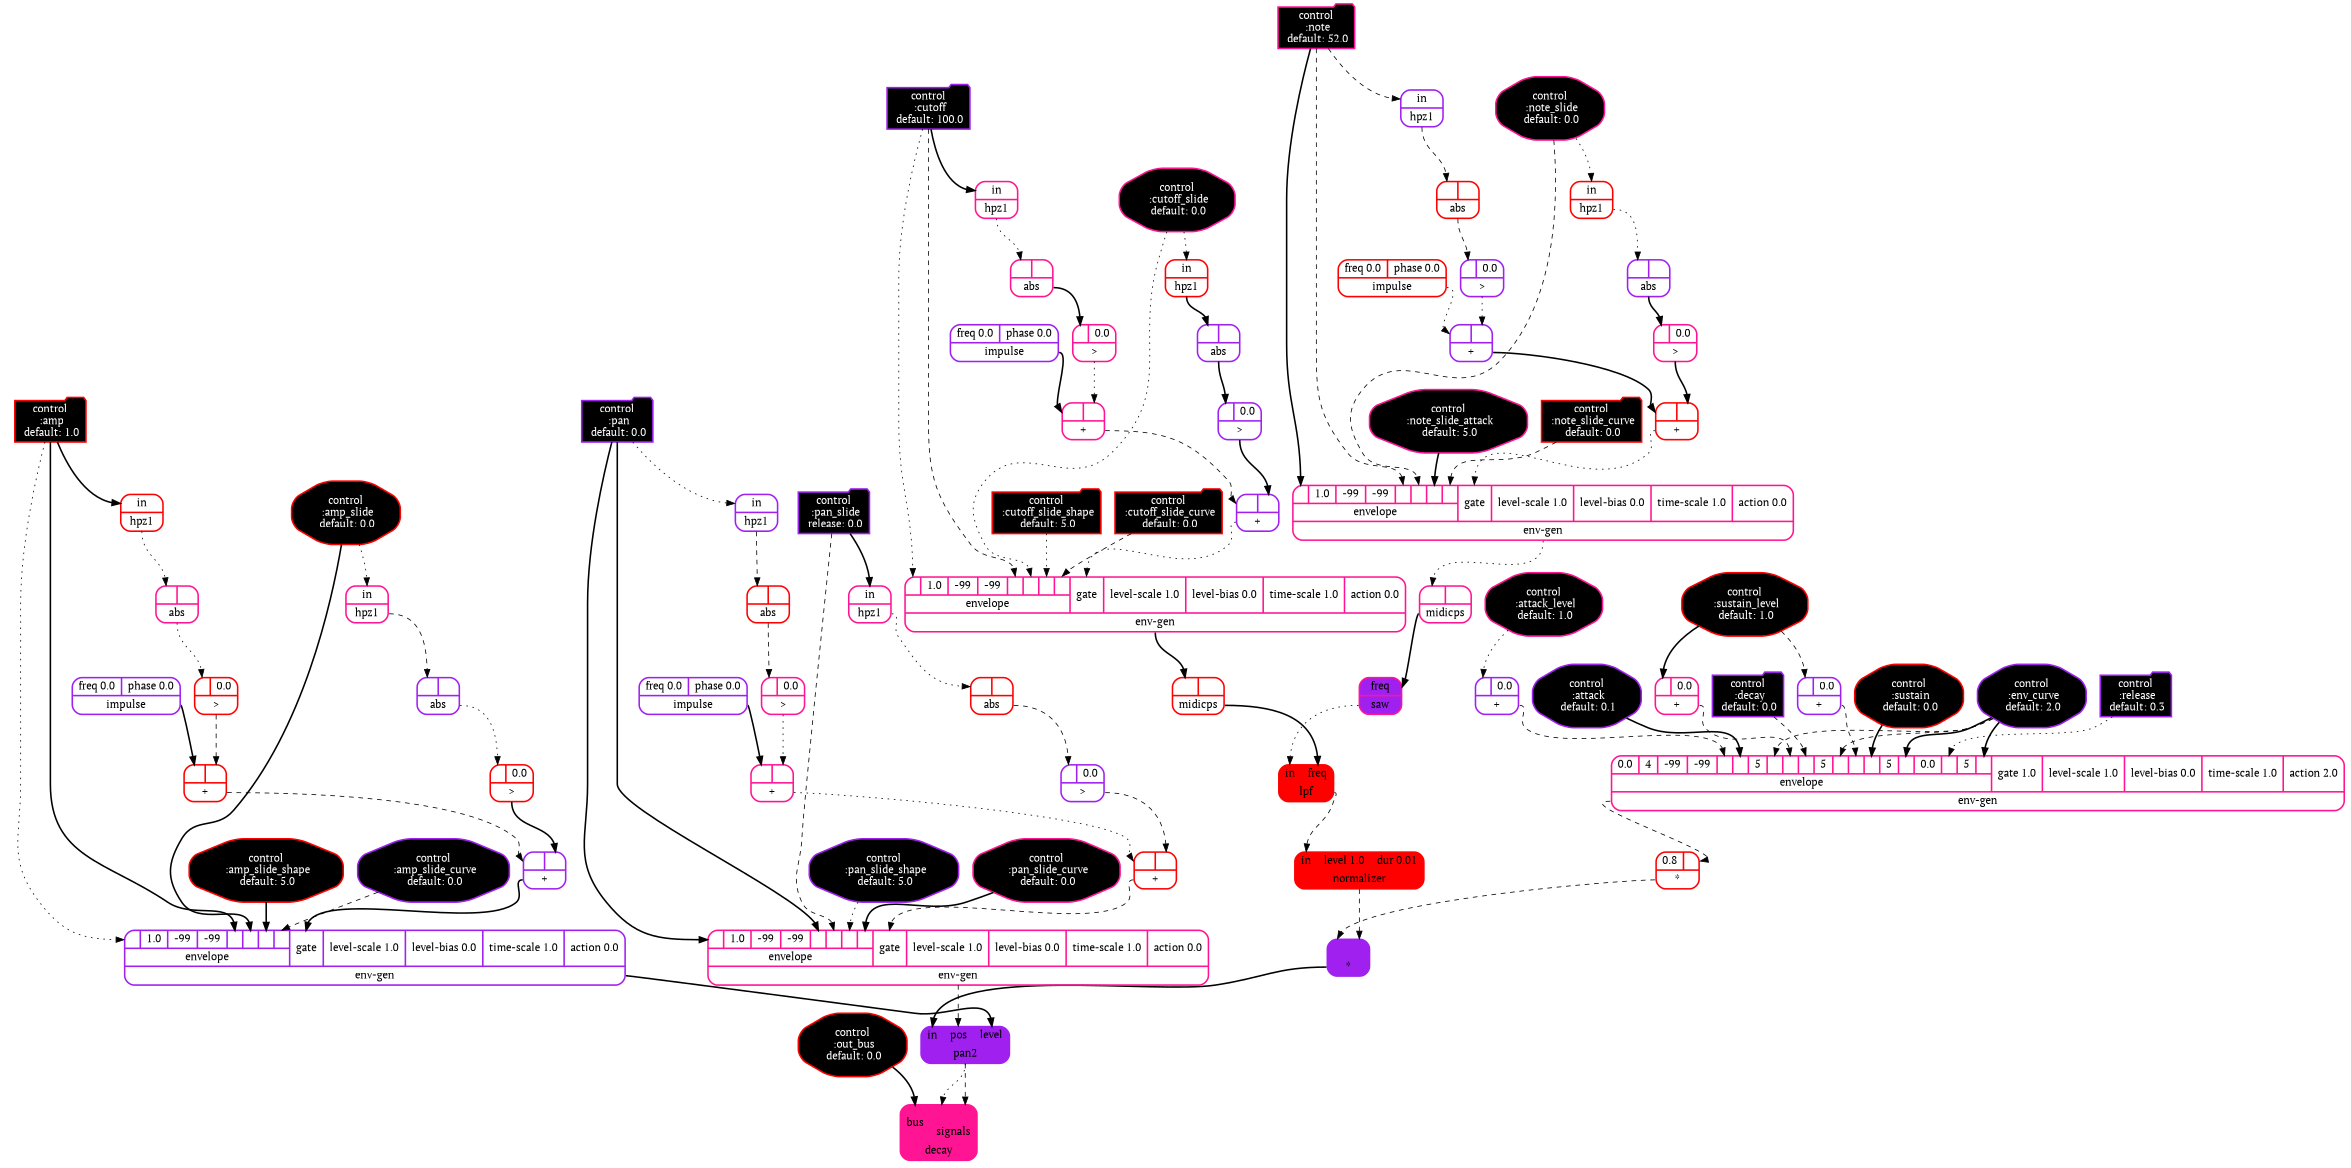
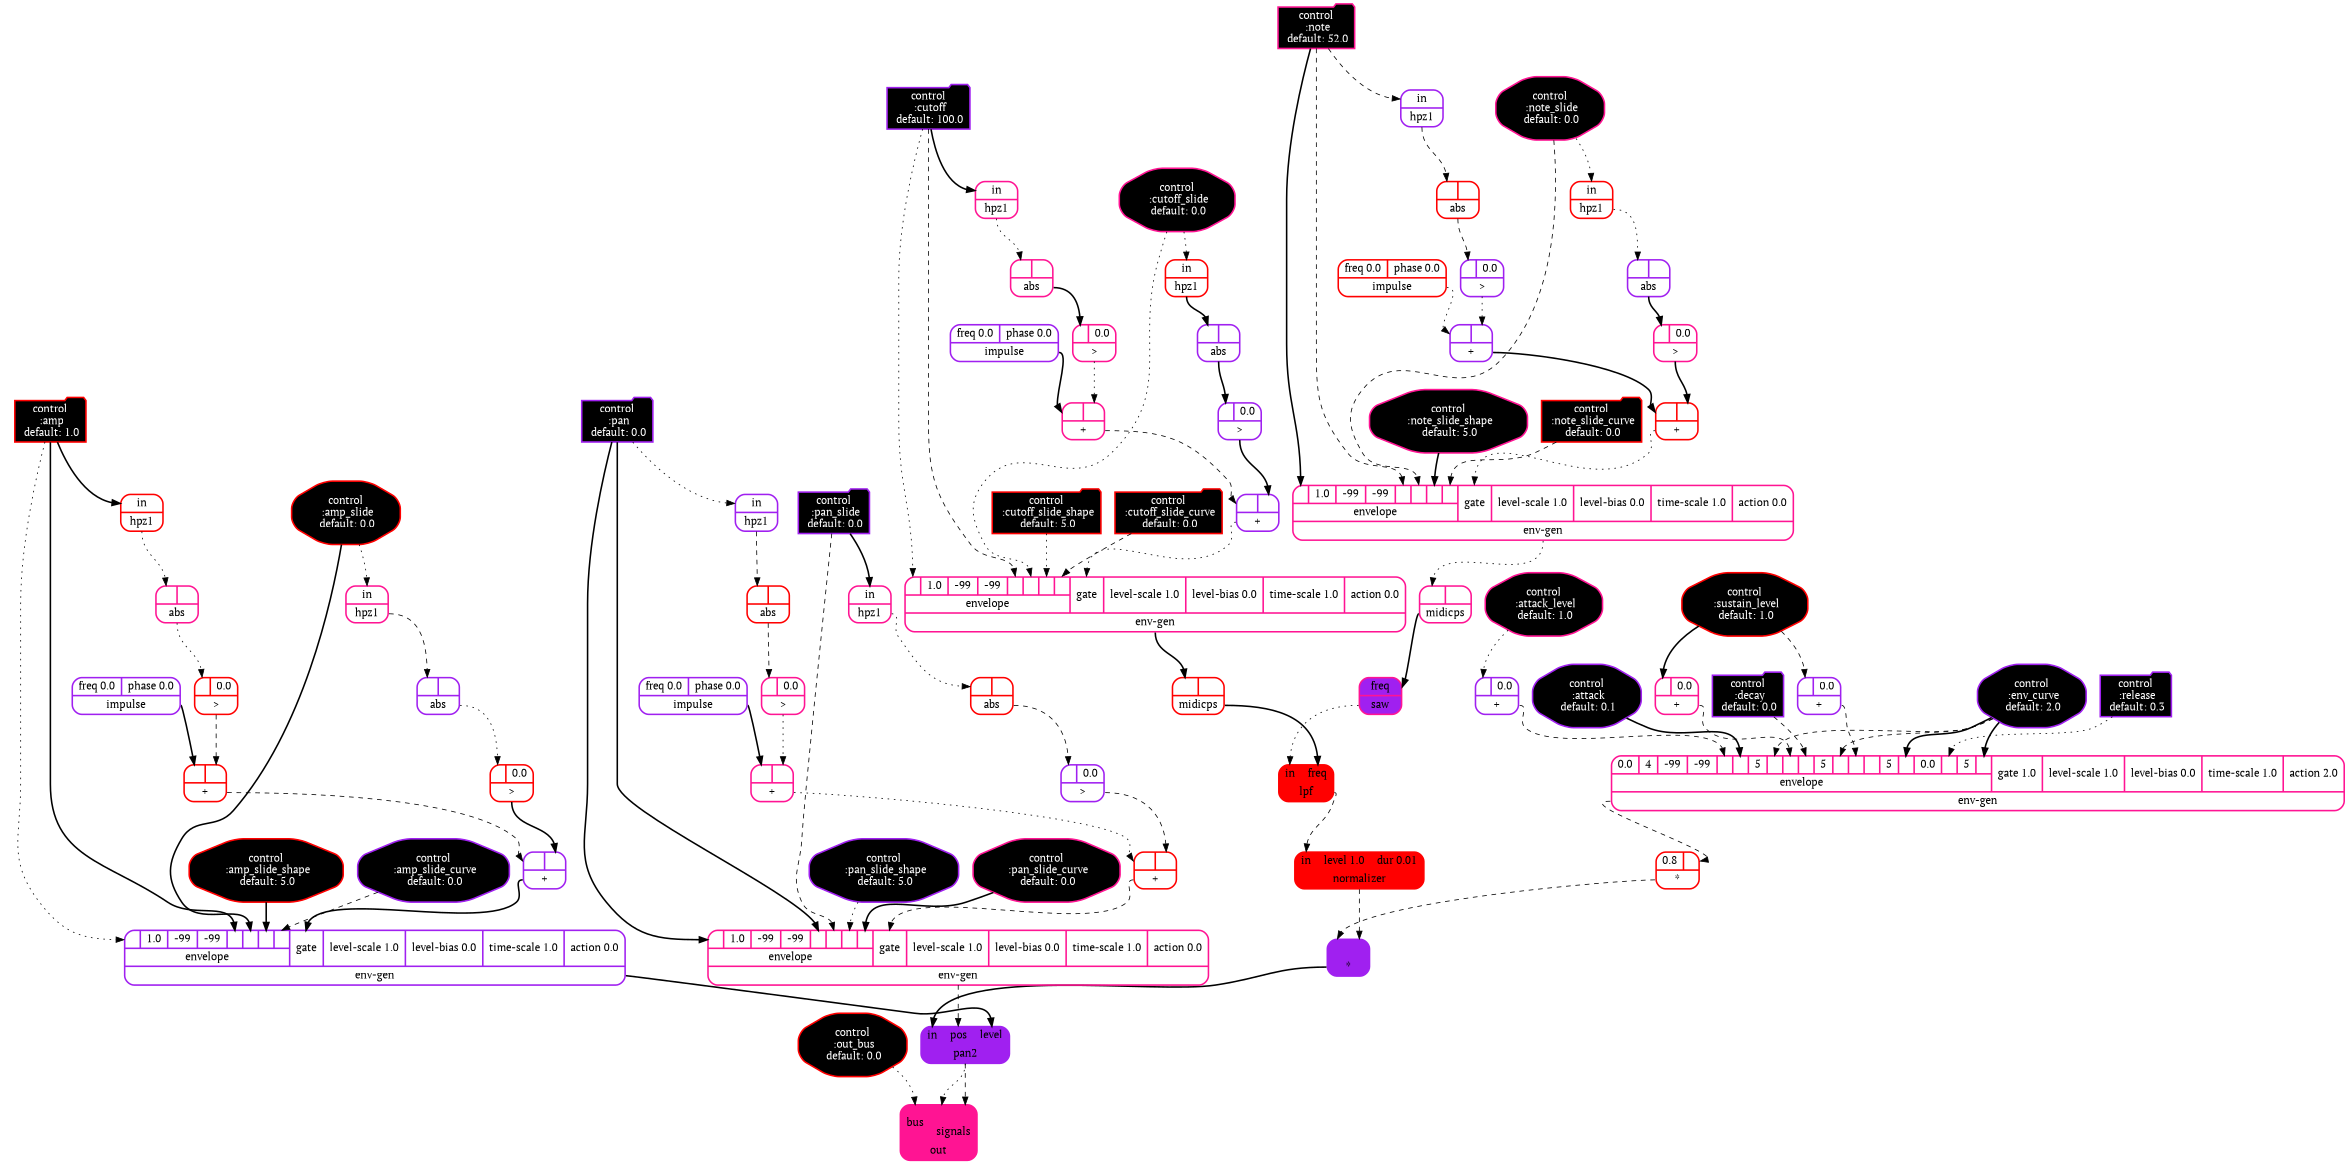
  digraph {
    fontname="PT Serif"
    node [color=purple fontname="PT Serif" rankdir=LR shape=record style="bold, rounded"]
    edge [fontname="PT Serif" headport=a style=bold tailport=__UG_NAME__]
    n1 [color=red label="{{ <a> 0.8|<b> } |<__UG_NAME__>* }"]
    n2 [label="{{ <a> |<b> } |<__UG_NAME__>* }" style="filled, bold, rounded"]
    n3 [label="{{ <in> in|<pos> pos|<level> level} |<__UG_NAME__>pan2 }" style="filled, bold, rounded"]
-   n4 [color=deeppink label="{{ <bus> bus|{{<signals___pan2___0>|<signals___pan2___1>}|signals}} |<__UG_NAME__>decay }" style="filled, bold, rounded"]
+   n4 [color=deeppink label="{{ <bus> bus|{{<signals___pan2___0>|<signals___pan2___1>}|signals}} |<__UG_NAME__>out }" style="filled, bold, rounded"]
    n5 [color=red label="{{ <a> |<b> } |<__UG_NAME__>+ }"]
    n6 [label="{{ <a> |<b> } |<__UG_NAME__>+ }"]
    n7 [label="{{ {{<envelope___control___0>|1.0|-99|-99|<envelope___control___4>|<envelope___control___5>|<envelope___control___6>|<envelope___control___7>}|envelope}|<gate> gate|<level____scale> level-scale 1.0|<level____bias> level-bias 0.0|<time____scale> time-scale 1.0|<action> action 0.0} |<__UG_NAME__>env-gen }"]
    n8 [color=deeppink label="{{ <a> |<b> } |<__UG_NAME__>+ }"]
    n9 [label="{{ <a> |<b> } |<__UG_NAME__>+ }"]
    n10 [color=deeppink label="{{ {{<envelope___control___0>|1.0|-99|-99|<envelope___control___4>|<envelope___control___5>|<envelope___control___6>|<envelope___control___7>}|envelope}|<gate> gate|<level____scale> level-scale 1.0|<level____bias> level-bias 0.0|<time____scale> time-scale 1.0|<action> action 0.0} |<__UG_NAME__>env-gen }"]
    n11 [color=red label="{{ <a> |<b> } |<__UG_NAME__>midicps }"]
    n12 [label="{{ <a> |<b> } |<__UG_NAME__>+ }"]
    n13 [color=red label="{{ <a> |<b> } |<__UG_NAME__>+ }"]
    n14 [color=deeppink label="{{ {{<envelope___control___0>|1.0|-99|-99|<envelope___control___4>|<envelope___control___5>|<envelope___control___6>|<envelope___control___7>}|envelope}|<gate> gate|<level____scale> level-scale 1.0|<level____bias> level-bias 0.0|<time____scale> time-scale 1.0|<action> action 0.0} |<__UG_NAME__>env-gen }"]
    n15 [color=deeppink label="{{ <a> |<b> } |<__UG_NAME__>midicps }"]
    n16 [label="{{ <a> |<b> 0.0} |<__UG_NAME__>+ }"]
    n17 [color=deeppink label="{{ {{0.0|4|-99|-99|<envelope___binary____op____u____gen___4>|<envelope___control___5>|5|<envelope___control___7>|<envelope___binary____op____u____gen___8>|<envelope___control___9>|5|<envelope___control___11>|<envelope___binary____op____u____gen___12>|<envelope___control___13>|5|<envelope___control___15>|0.0|<envelope___control___17>|5|<envelope___control___19>}|envelope}|<gate> gate 1.0|<level____scale> level-scale 1.0|<level____bias> level-bias 0.0|<time____scale> time-scale 1.0|<action> action 2.0} |<__UG_NAME__>env-gen }"]
    n18 [color=deeppink label="{{ <a> |<b> } |<__UG_NAME__>+ }"]
    n19 [color=red label="{{ <a> |<b> } |<__UG_NAME__>+ }"]
    n20 [color=deeppink label="{{ {{<envelope___control___0>|1.0|-99|-99|<envelope___control___4>|<envelope___control___5>|<envelope___control___6>|<envelope___control___7>}|envelope}|<gate> gate|<level____scale> level-scale 1.0|<level____bias> level-bias 0.0|<time____scale> time-scale 1.0|<action> action 0.0} |<__UG_NAME__>env-gen }"]
    n21 [color=deeppink label="{{ <a> |<b> 0.0} |<__UG_NAME__>+ }"]
    n22 [label="{{ <a> |<b> 0.0} |<__UG_NAME__>+ }"]
    n23 [color=red label="{{ <a> |<b> 0.0} |<__UG_NAME__>\> }"]
    n24 [color=deeppink label="{{ <a> |<b> 0.0} |<__UG_NAME__>\> }"]
    n25 [label="{{ <a> |<b> 0.0} |<__UG_NAME__>\> }"]
    n26 [color=red label="{{ <a> |<b> 0.0} |<__UG_NAME__>\> }"]
    n27 [label="{{ <a> |<b> 0.0} |<__UG_NAME__>\> }"]
    n28 [color=deeppink label="{{ <a> |<b> 0.0} |<__UG_NAME__>\> }"]
    n29 [color=deeppink label="{{ <a> |<b> 0.0} |<__UG_NAME__>\> }"]
    n30 [label="{{ <a> |<b> 0.0} |<__UG_NAME__>\> }"]
    n31 [color=deeppink label="{{ <a> |<b> } |<__UG_NAME__>abs }"]
    n32 [color=deeppink label="{{ <a> |<b> } |<__UG_NAME__>abs }"]
    n33 [color=red label="{{ <a> |<b> } |<__UG_NAME__>abs }"]
    n34 [label="{{ <a> |<b> } |<__UG_NAME__>abs }"]
    n35 [label="{{ <a> |<b> } |<__UG_NAME__>abs }"]
    n36 [color=red label="{{ <a> |<b> } |<__UG_NAME__>abs }"]
    n37 [label="{{ <a> |<b> } |<__UG_NAME__>abs }"]
    n38 [color=red label="{{ <a> |<b> } |<__UG_NAME__>abs }"]
    n39 [color=deeppink fillcolor=black fontcolor=white label="control\n :note\n default: 52.0" shape=folder style="rounded, filled, bold" rankdir=""]
    n40 [label="{{ <in> in} |<__UG_NAME__>hpz1 }"]
    n41 [color=deeppink fillcolor=black fontcolor=white label="control\n :note_slide\n default: 0.0" shape=octagon style="rounded, filled, bold" rankdir=""]
    n42 [color=red label="{{ <in> in} |<__UG_NAME__>hpz1 }"]
-   n43 [color=deeppink fillcolor=black fontcolor=white label="control\n :note_slide_attack\n default: 5.0" shape=octagon style="rounded, filled, bold" rankdir=""]
+   n43 [color=deeppink fillcolor=black fontcolor=white label="control\n :note_slide_shape\n default: 5.0" shape=octagon style="rounded, filled, bold" rankdir=""]
    n44 [color=red fillcolor=black fontcolor=white label="control\n :note_slide_curve\n default: 0.0" shape=folder style="rounded, filled, bold" rankdir=""]
    n45 [color=red fillcolor=black fontcolor=white label="control\n :amp\n default: 1.0" shape=folder style="rounded, filled, bold" rankdir=""]
    n46 [color=red label="{{ <in> in} |<__UG_NAME__>hpz1 }"]
    n47 [color=red fillcolor=black fontcolor=white label="control\n :amp_slide\n default: 0.0" shape=octagon style="rounded, filled, bold" rankdir=""]
    n48 [color=deeppink label="{{ <in> in} |<__UG_NAME__>hpz1 }"]
    n49 [color=red fillcolor=black fontcolor=white label="control\n :amp_slide_shape\n default: 5.0" shape=octagon style="rounded, filled, bold" rankdir=""]
    n50 [fillcolor=black fontcolor=white label="control\n :amp_slide_curve\n default: 0.0" shape=octagon style="rounded, filled, bold" rankdir=""]
    n51 [fillcolor=black fontcolor=white label="control\n :pan\n default: 0.0" shape=folder style="rounded, filled, bold" rankdir=""]
    n52 [label="{{ <in> in} |<__UG_NAME__>hpz1 }"]
-   n53 [fillcolor=black fontcolor=white label="control\n :pan_slide\n release: 0.0" shape=folder style="rounded, filled, bold" rankdir=""]
+   n53 [fillcolor=black fontcolor=white label="control\n :pan_slide\n default: 0.0" shape=folder style="rounded, filled, bold" rankdir=""]
    n54 [color=deeppink label="{{ <in> in} |<__UG_NAME__>hpz1 }"]
    n55 [fillcolor=black fontcolor=white label="control\n :pan_slide_shape\n default: 5.0" shape=octagon style="rounded, filled, bold" rankdir=""]
    n56 [color=deeppink fillcolor=black fontcolor=white label="control\n :pan_slide_curve\n default: 0.0" shape=octagon style="rounded, filled, bold" rankdir=""]
    n57 [fillcolor=black fontcolor=white label="control\n :attack\n default: 0.1" shape=octagon style="rounded, filled, bold" rankdir=""]
    n58 [fillcolor=black fontcolor=white label="control\n :decay\n default: 0.0" shape=folder style="rounded, filled, bold" rankdir=""]
-   n59 [color=red fillcolor=black fontcolor=white label="control\n :sustain\n default: 0.0" shape=octagon style="rounded, filled, bold" rankdir=""]
    n60 [fillcolor=black fontcolor=white label="control\n :release\n default: 0.3" shape=folder style="rounded, filled, bold" rankdir=""]
    n61 [color=deeppink fillcolor=black fontcolor=white label="control\n :attack_level\n default: 1.0" shape=octagon style="rounded, filled, bold" rankdir=""]
    n62 [color=red fillcolor=black fontcolor=white label="control\n :sustain_level\n default: 1.0" shape=octagon style="rounded, filled, bold" rankdir=""]
    n63 [fillcolor=black fontcolor=white label="control\n :env_curve\n default: 2.0" shape=octagon style="rounded, filled, bold" rankdir=""]
    n64 [fillcolor=black fontcolor=white label="control\n :cutoff\n default: 100.0" shape=folder style="rounded, filled, bold" rankdir=""]
    n65 [color=deeppink label="{{ <in> in} |<__UG_NAME__>hpz1 }"]
    n66 [color=deeppink fillcolor=black fontcolor=white label="control\n :cutoff_slide\n default: 0.0" shape=octagon style="rounded, filled, bold" rankdir=""]
    n67 [color=red label="{{ <in> in} |<__UG_NAME__>hpz1 }"]
    n68 [color=red fillcolor=black fontcolor=white label="control\n :cutoff_slide_shape\n default: 5.0" shape=folder style="rounded, filled, bold" rankdir=""]
    n69 [color=red fillcolor=black fontcolor=white label="control\n :cutoff_slide_curve\n default: 0.0" shape=folder style="rounded, filled, bold" rankdir=""]
    n70 [color=red fillcolor=black fontcolor=white label="control\n :out_bus\n default: 0.0" shape=octagon style="rounded, filled, bold" rankdir=""]
    n71 [color=deeppink fillcolor=purple label="{{ <freq> freq} |<__UG_NAME__>saw }" style="filled, bold, rounded"]
    n72 [color=red label="{{ <in> in|<freq> freq} |<__UG_NAME__>lpf }" style="filled, bold, rounded"]
    n73 [label="{{ <freq> freq 0.0|<phase> phase 0.0} |<__UG_NAME__>impulse }"]
    n74 [label="{{ <freq> freq 0.0|<phase> phase 0.0} |<__UG_NAME__>impulse }"]
    n75 [color=red label="{{ <freq> freq 0.0|<phase> phase 0.0} |<__UG_NAME__>impulse }"]
    n76 [label="{{ <freq> freq 0.0|<phase> phase 0.0} |<__UG_NAME__>impulse }"]
    n77 [color=red label="{{ <in> in|<level> level 1.0|<dur> dur 0.01} |<__UG_NAME__>normalizer }" style="filled, bold, rounded"]
    n1 -> n2 [style=dashed]
    n2 -> n3 [headport=in]
    n3 -> n4 [headport=signals___pan2___0 style=dotted]
    n3 -> n4 [headport=signals___pan2___1 style=dashed]
    n5 -> n6 [style=dashed]
    n6 -> n7 [headport=gate]
    n7 -> n3 [headport=level]
    n8 -> n9 [style=dashed]
    n9 -> n10 [headport=gate style=dotted]
    n10 -> n11
    n11 -> n72 [headport=freq]
    n12 -> n13
    n13 -> n14 [headport=gate style=dotted]
    n14 -> n15 [style=dotted]
    n15 -> n71 [headport=freq]
    n16 -> n17 [headport=envelope___binary____op____u____gen___4 style=dashed]
    n17 -> n1 [headport=b style=dashed]
    n18 -> n19 [style=dotted]
    n19 -> n20 [headport=gate style=dashed]
    n20 -> n3 [headport=pos style=dashed]
    n21 -> n17 [headport=envelope___binary____op____u____gen___8 style=dashed]
    n22 -> n17 [headport=envelope___binary____op____u____gen___12 style=dashed]
    n23 -> n5 [headport=b style=dashed]
    n24 -> n8 [headport=b style=dotted]
    n25 -> n9 [headport=b]
    n26 -> n6 [headport=b]
    n27 -> n12 [headport=b style=dotted]
    n28 -> n13 [headport=b]
    n29 -> n18 [headport=b style=dotted]
    n30 -> n19 [headport=b style=dashed]
    n31 -> n23 [style=dotted]
    n32 -> n24
    n33 -> n30 [style=dashed]
    n34 -> n25
    n35 -> n26 [style=dotted]
    n36 -> n27 [style=dashed]
    n37 -> n28
    n38 -> n29 [style=dashed]
    n39 -> n14 [headport=envelope___control___0]
    n39 -> n14 [headport=envelope___control___4 style=dashed]
    n39 -> n40 [headport=in style=dashed]
    n40 -> n36 [style=dashed]
    n41 -> n14 [headport=envelope___control___5 style=dashed]
    n41 -> n42 [headport=in style=dotted]
    n42 -> n37 [style=dotted]
    n43 -> n14 [headport=envelope___control___6]
    n44 -> n14 [headport=envelope___control___7 style=dashed]
    n45 -> n7 [headport=envelope___control___0 style=dotted]
    n45 -> n7 [headport=envelope___control___4]
    n45 -> n46 [headport=in]
    n46 -> n31 [style=dotted]
    n47 -> n7 [headport=envelope___control___5]
    n47 -> n48 [headport=in style=dotted]
    n48 -> n35 [style=dashed]
    n49 -> n7 [headport=envelope___control___6]
    n50 -> n7 [headport=envelope___control___7 style=dashed]
    n51 -> n20 [headport=envelope___control___0]
    n51 -> n20 [headport=envelope___control___4]
    n51 -> n52 [headport=in style=dotted]
    n52 -> n38 [style=dashed]
    n53 -> n20 [headport=envelope___control___5 style=dashed]
    n53 -> n54 [headport=in]
    n54 -> n33 [style=dotted]
    n55 -> n20 [headport=envelope___control___6 style=dotted]
    n56 -> n20 [headport=envelope___control___7]
    n57 -> n17 [headport=envelope___control___5]
    n58 -> n17 [headport=envelope___control___9 style=dashed]
-   n59 -> n17 [headport=envelope___control___13]
    n60 -> n17 [headport=envelope___control___17 style=dotted]
    n61 -> n16 [style=dotted]
    n62 -> n21
    n62 -> n22 [style=dashed]
    n63 -> n17 [headport=envelope___control___7 style=dashed]
    n63 -> n17 [headport=envelope___control___11 style=dashed]
    n63 -> n17 [headport=envelope___control___15]
    n63 -> n17 [headport=envelope___control___19]
    n64 -> n10 [headport=envelope___control___0 style=dotted]
    n64 -> n10 [headport=envelope___control___4 style=dashed]
    n64 -> n65 [headport=in]
    n65 -> n32 [style=dotted]
    n66 -> n10 [headport=envelope___control___5 style=dotted]
    n66 -> n67 [headport=in style=dotted]
    n67 -> n34
    n68 -> n10 [headport=envelope___control___6 style=dotted]
    n69 -> n10 [headport=envelope___control___7 style=dashed]
-   n70 -> n4 [headport=bus]
+   n70 -> n4 [headport=bus style=dotted]
    n71 -> n72 [headport=in style=dotted]
    n72 -> n77 [headport=in style=dashed]
    n73 -> n5
    n74 -> n8
    n75 -> n12 [style=dotted]
    n76 -> n18
    n77 -> n2 [headport=b style=dashed]
  }
